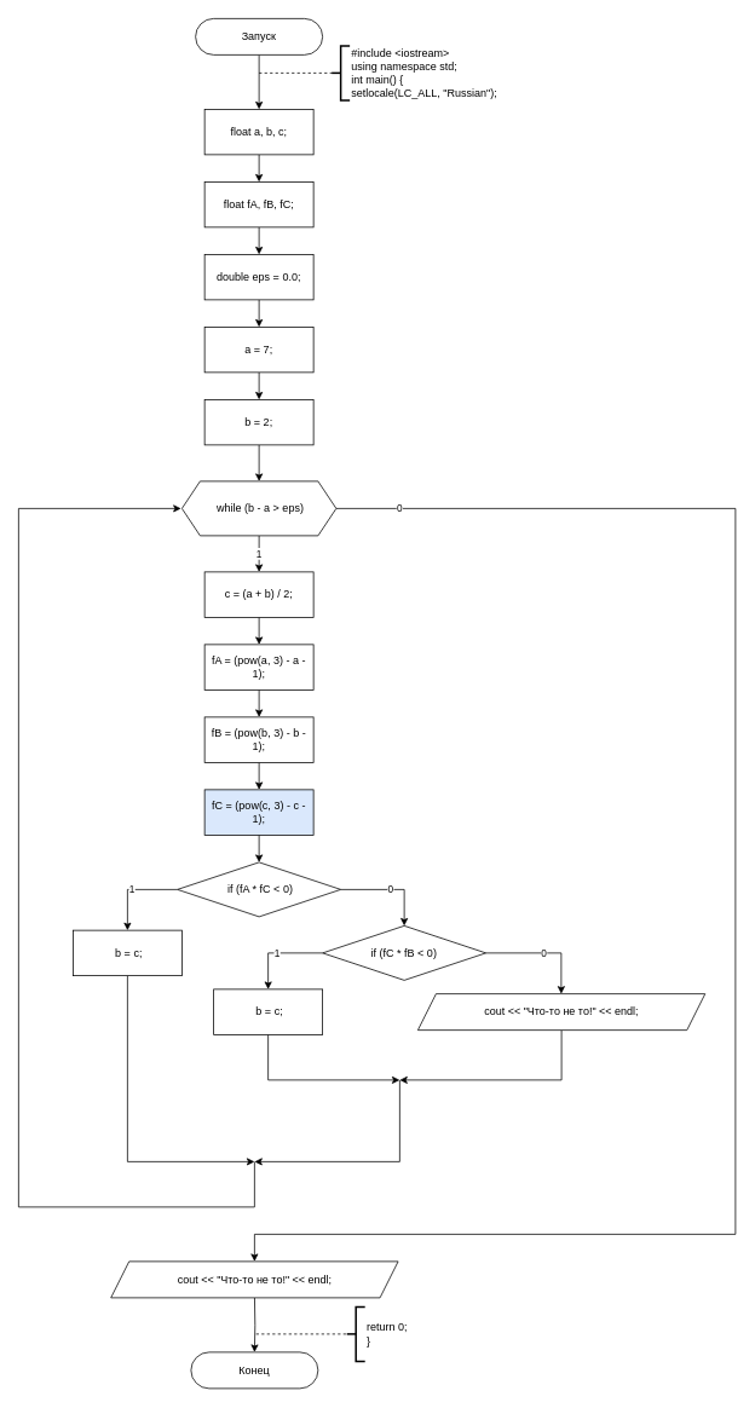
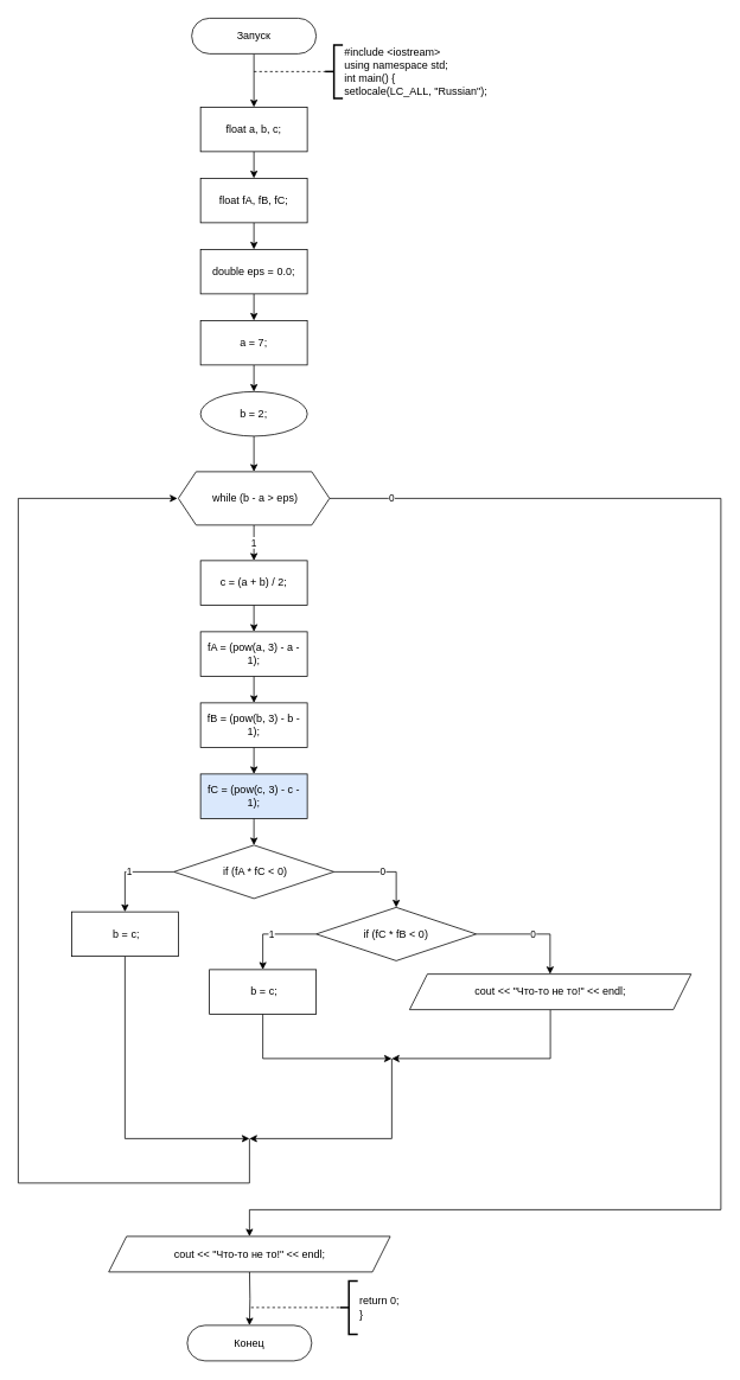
  <mxCell id="0" />
  <mxCell id="1" parent="0" />
  <mxCell id="2" style="edgeStyle=orthogonalEdgeStyle;rounded=0;orthogonalLoop=1;jettySize=auto;html=1;" parent="1" source="3" target="5" edge="1"><mxGeometry relative="1" as="geometry" /></mxCell>
  <mxCell id="3" value="Запуск" style="rounded=1;whiteSpace=wrap;html=1;arcSize=50;" parent="1" vertex="1"><mxGeometry x="215" y="20" width="140" height="40" as="geometry" /></mxCell>
  <mxCell id="4" style="edgeStyle=none;html=1;" parent="1" source="5" edge="1"><mxGeometry relative="1" as="geometry"><mxPoint x="285" y="200" as="targetPoint" /></mxGeometry></mxCell>
  <mxCell id="5" value="float a, b, c;" style="rounded=0;whiteSpace=wrap;html=1;" parent="1" vertex="1"><mxGeometry x="225" y="120" width="120" height="50" as="geometry" /></mxCell>
  <mxCell id="6" value="#include &amp;lt;iostream&amp;gt;&lt;br&gt;using namespace std;&lt;br&gt;int main() {&lt;br&gt;setlocale(LC_ALL, &quot;Russian&quot;);" style="strokeWidth=2;html=1;shape=mxgraph.flowchart.annotation_2;align=left;labelPosition=right;pointerEvents=1;" parent="1" vertex="1"><mxGeometry x="365" y="50" width="20" height="60" as="geometry" /></mxCell>
  <mxCell id="7" value="" style="endArrow=none;dashed=1;html=1;entryX=0;entryY=0.5;entryDx=0;entryDy=0;entryPerimeter=0;" parent="1" target="6" edge="1"><mxGeometry width="50" height="50" relative="1" as="geometry"><mxPoint x="285" y="80" as="sourcePoint" /><mxPoint x="375" y="70" as="targetPoint" /></mxGeometry></mxCell>
  <mxCell id="8" value="Конец" style="rounded=1;whiteSpace=wrap;html=1;arcSize=50;" parent="1" vertex="1"><mxGeometry x="210" y="1490" width="140" height="40" as="geometry" /></mxCell>
  <mxCell id="9" value="return 0;&lt;br&gt;}" style="strokeWidth=2;html=1;shape=mxgraph.flowchart.annotation_2;align=left;labelPosition=right;pointerEvents=1;" parent="1" vertex="1"><mxGeometry x="381.75" y="1440" width="20" height="60" as="geometry" /></mxCell>
  <mxCell id="10" value="" style="endArrow=none;dashed=1;html=1;entryX=0;entryY=0.5;entryDx=0;entryDy=0;entryPerimeter=0;" parent="1" edge="1"><mxGeometry width="50" height="50" relative="1" as="geometry"><mxPoint x="281.75" y="1470" as="sourcePoint" /><mxPoint x="381.75" y="1470" as="targetPoint" /></mxGeometry></mxCell>
  <mxCell id="11" style="edgeStyle=none;html=1;" parent="1" source="12" edge="1"><mxGeometry relative="1" as="geometry"><mxPoint x="285" y="280" as="targetPoint" /></mxGeometry></mxCell>
  <mxCell id="12" value="float fA, fB, fC;" style="rounded=0;whiteSpace=wrap;html=1;" parent="1" vertex="1"><mxGeometry x="225" y="200" width="120" height="50" as="geometry" /></mxCell>
  <mxCell id="13" value="" style="edgeStyle=orthogonalEdgeStyle;rounded=0;html=1;" parent="1" source="14" target="17" edge="1"><mxGeometry relative="1" as="geometry" /></mxCell>
  <mxCell id="14" value="double eps = 0.0;" style="rounded=0;whiteSpace=wrap;html=1;" parent="1" vertex="1"><mxGeometry x="225" y="280" width="120" height="50" as="geometry" /></mxCell>
  <mxCell id="15" style="edgeStyle=orthogonalEdgeStyle;rounded=0;html=1;" parent="1" target="8" edge="1"><mxGeometry relative="1" as="geometry"><mxPoint x="280.1" y="1430" as="sourcePoint" /></mxGeometry></mxCell>
  <mxCell id="16" value="" style="edgeStyle=orthogonalEdgeStyle;rounded=0;html=1;" parent="1" source="17" target="19" edge="1"><mxGeometry relative="1" as="geometry" /></mxCell>
  <mxCell id="17" value="a = 7;" style="rounded=0;whiteSpace=wrap;html=1;" parent="1" vertex="1"><mxGeometry x="225" y="360" width="120" height="50" as="geometry" /></mxCell>
  <mxCell id="18" style="edgeStyle=orthogonalEdgeStyle;rounded=0;html=1;" parent="1" source="19" target="22" edge="1"><mxGeometry relative="1" as="geometry" /></mxCell>
- <mxCell id="19" value="b = 2;" style="rounded=0;whiteSpace=wrap;html=1;" parent="1" vertex="1"><mxGeometry x="225" y="440" width="120" height="50" as="geometry" /></mxCell>
+ <mxCell id="19" value="b = 2;" style="ellipse;whiteSpace=wrap;html=1;" parent="1" vertex="1"><mxGeometry x="225" y="440" width="120" height="50" as="geometry" /></mxCell>
  <mxCell id="20" value="1" style="edgeStyle=orthogonalEdgeStyle;rounded=0;html=1;" parent="1" source="22" target="24" edge="1"><mxGeometry relative="1" as="geometry" /></mxCell>
  <mxCell id="21" value="0" style="edgeStyle=orthogonalEdgeStyle;rounded=0;html=1;" parent="1" source="22" target="45" edge="1"><mxGeometry x="-0.922" relative="1" as="geometry"><Array as="points"><mxPoint x="810" y="560" /><mxPoint x="810" y="1360" /><mxPoint x="280" y="1360" /></Array><mxPoint as="offset" /></mxGeometry></mxCell>
  <mxCell id="22" value="&amp;nbsp;while (b - a &amp;gt; eps)" style="shape=hexagon;perimeter=hexagonPerimeter2;whiteSpace=wrap;html=1;fixedSize=1;" parent="1" vertex="1"><mxGeometry x="200" y="530" width="170" height="60" as="geometry" /></mxCell>
  <mxCell id="23" style="edgeStyle=orthogonalEdgeStyle;rounded=0;html=1;" parent="1" source="24" target="26" edge="1"><mxGeometry relative="1" as="geometry" /></mxCell>
  <mxCell id="24" value="c = (a + b) / 2;" style="rounded=0;whiteSpace=wrap;html=1;" parent="1" vertex="1"><mxGeometry x="225" y="630" width="120" height="50" as="geometry" /></mxCell>
  <mxCell id="25" style="edgeStyle=orthogonalEdgeStyle;rounded=0;html=1;" parent="1" source="26" target="28" edge="1"><mxGeometry relative="1" as="geometry" /></mxCell>
  <mxCell id="26" value="fA = (pow(a, 3) - a - 1);" style="rounded=0;whiteSpace=wrap;html=1;" parent="1" vertex="1"><mxGeometry x="225" y="710" width="120" height="50" as="geometry" /></mxCell>
  <mxCell id="27" style="edgeStyle=orthogonalEdgeStyle;rounded=0;html=1;" parent="1" source="28" target="30" edge="1"><mxGeometry relative="1" as="geometry" /></mxCell>
  <mxCell id="28" value="fB = (pow(b, 3) - b - 1);" style="rounded=0;whiteSpace=wrap;html=1;" parent="1" vertex="1"><mxGeometry x="225" y="790" width="120" height="50" as="geometry" /></mxCell>
  <mxCell id="29" style="edgeStyle=orthogonalEdgeStyle;rounded=0;html=1;" parent="1" source="30" target="33" edge="1"><mxGeometry relative="1" as="geometry" /></mxCell>
  <mxCell id="30" value="fC = (pow(c, 3) - c - 1);" style="rounded=0;whiteSpace=wrap;html=1;fillColor=#dae8fc;" parent="1" vertex="1"><mxGeometry x="225" y="870" width="120" height="50" as="geometry" /></mxCell>
  <mxCell id="31" value="1" style="edgeStyle=orthogonalEdgeStyle;rounded=0;html=1;" parent="1" source="33" target="38" edge="1"><mxGeometry relative="1" as="geometry"><Array as="points"><mxPoint x="140" y="980" /></Array></mxGeometry></mxCell>
  <mxCell id="32" value="0" style="edgeStyle=orthogonalEdgeStyle;rounded=0;html=1;" parent="1" source="33" target="36" edge="1"><mxGeometry relative="1" as="geometry"><Array as="points"><mxPoint x="445" y="980" /></Array></mxGeometry></mxCell>
  <mxCell id="33" value="&amp;nbsp;if (fA * fC &amp;lt; 0)" style="rhombus;whiteSpace=wrap;html=1;" parent="1" vertex="1"><mxGeometry x="195" y="950" width="180" height="60" as="geometry" /></mxCell>
  <mxCell id="34" value="1" style="edgeStyle=orthogonalEdgeStyle;rounded=0;html=1;" parent="1" source="36" target="40" edge="1"><mxGeometry relative="1" as="geometry"><Array as="points"><mxPoint x="295" y="1050" /></Array></mxGeometry></mxCell>
  <mxCell id="35" value="0" style="edgeStyle=orthogonalEdgeStyle;rounded=0;html=1;" parent="1" source="36" target="42" edge="1"><mxGeometry relative="1" as="geometry"><Array as="points"><mxPoint x="618" y="1050" /></Array></mxGeometry></mxCell>
  <mxCell id="36" value="if (fC * fB &amp;lt; 0)" style="rhombus;whiteSpace=wrap;html=1;" parent="1" vertex="1"><mxGeometry x="355" y="1020" width="180" height="60" as="geometry" /></mxCell>
  <mxCell id="37" style="edgeStyle=orthogonalEdgeStyle;rounded=0;html=1;" parent="1" source="38" edge="1"><mxGeometry relative="1" as="geometry"><mxPoint x="280" y="1280" as="targetPoint" /><Array as="points"><mxPoint x="140" y="1280" /></Array></mxGeometry></mxCell>
  <mxCell id="38" value="&amp;nbsp;b = c;" style="rounded=0;whiteSpace=wrap;html=1;" parent="1" vertex="1"><mxGeometry x="80" y="1025" width="120" height="50" as="geometry" /></mxCell>
  <mxCell id="39" style="edgeStyle=orthogonalEdgeStyle;rounded=0;html=1;" parent="1" source="40" edge="1"><mxGeometry relative="1" as="geometry"><mxPoint x="440" y="1190" as="targetPoint" /><Array as="points"><mxPoint x="295" y="1190" /></Array></mxGeometry></mxCell>
  <mxCell id="40" value="&amp;nbsp;b = c;" style="rounded=0;whiteSpace=wrap;html=1;" parent="1" vertex="1"><mxGeometry x="235" y="1090" width="120" height="50" as="geometry" /></mxCell>
  <mxCell id="41" style="edgeStyle=orthogonalEdgeStyle;rounded=0;html=1;" parent="1" source="42" edge="1"><mxGeometry relative="1" as="geometry"><mxPoint x="440" y="1190" as="targetPoint" /><Array as="points"><mxPoint x="618" y="1190" /></Array></mxGeometry></mxCell>
  <mxCell id="42" value="cout &amp;lt;&amp;lt; &quot;Что-то не то!&quot; &amp;lt;&amp;lt; endl;" style="shape=parallelogram;perimeter=parallelogramPerimeter;whiteSpace=wrap;html=1;fixedSize=1;" parent="1" vertex="1"><mxGeometry x="460" y="1095" width="316.5" height="40" as="geometry" /></mxCell>
  <mxCell id="43" value="" style="endArrow=classic;html=1;rounded=0;" parent="1" edge="1"><mxGeometry width="50" height="50" relative="1" as="geometry"><mxPoint x="440" y="1190" as="sourcePoint" /><mxPoint x="280" y="1280" as="targetPoint" /><Array as="points"><mxPoint x="440" y="1280" /></Array></mxGeometry></mxCell>
  <mxCell id="44" value="" style="endArrow=classic;html=1;entryX=-0.006;entryY=0.5;entryDx=0;entryDy=0;entryPerimeter=0;rounded=0;" parent="1" target="22" edge="1"><mxGeometry width="50" height="50" relative="1" as="geometry"><mxPoint x="280" y="1280" as="sourcePoint" /><mxPoint x="370" y="1140" as="targetPoint" /><Array as="points"><mxPoint x="280" y="1330" /><mxPoint x="20" y="1330" /><mxPoint x="20" y="560" /></Array></mxGeometry></mxCell>
  <mxCell id="45" value="cout &amp;lt;&amp;lt; &quot;Что-то не то!&quot; &amp;lt;&amp;lt; endl;" style="shape=parallelogram;perimeter=parallelogramPerimeter;whiteSpace=wrap;html=1;fixedSize=1;" parent="1" vertex="1"><mxGeometry x="121.75" y="1390" width="316.5" height="40" as="geometry" /></mxCell>
